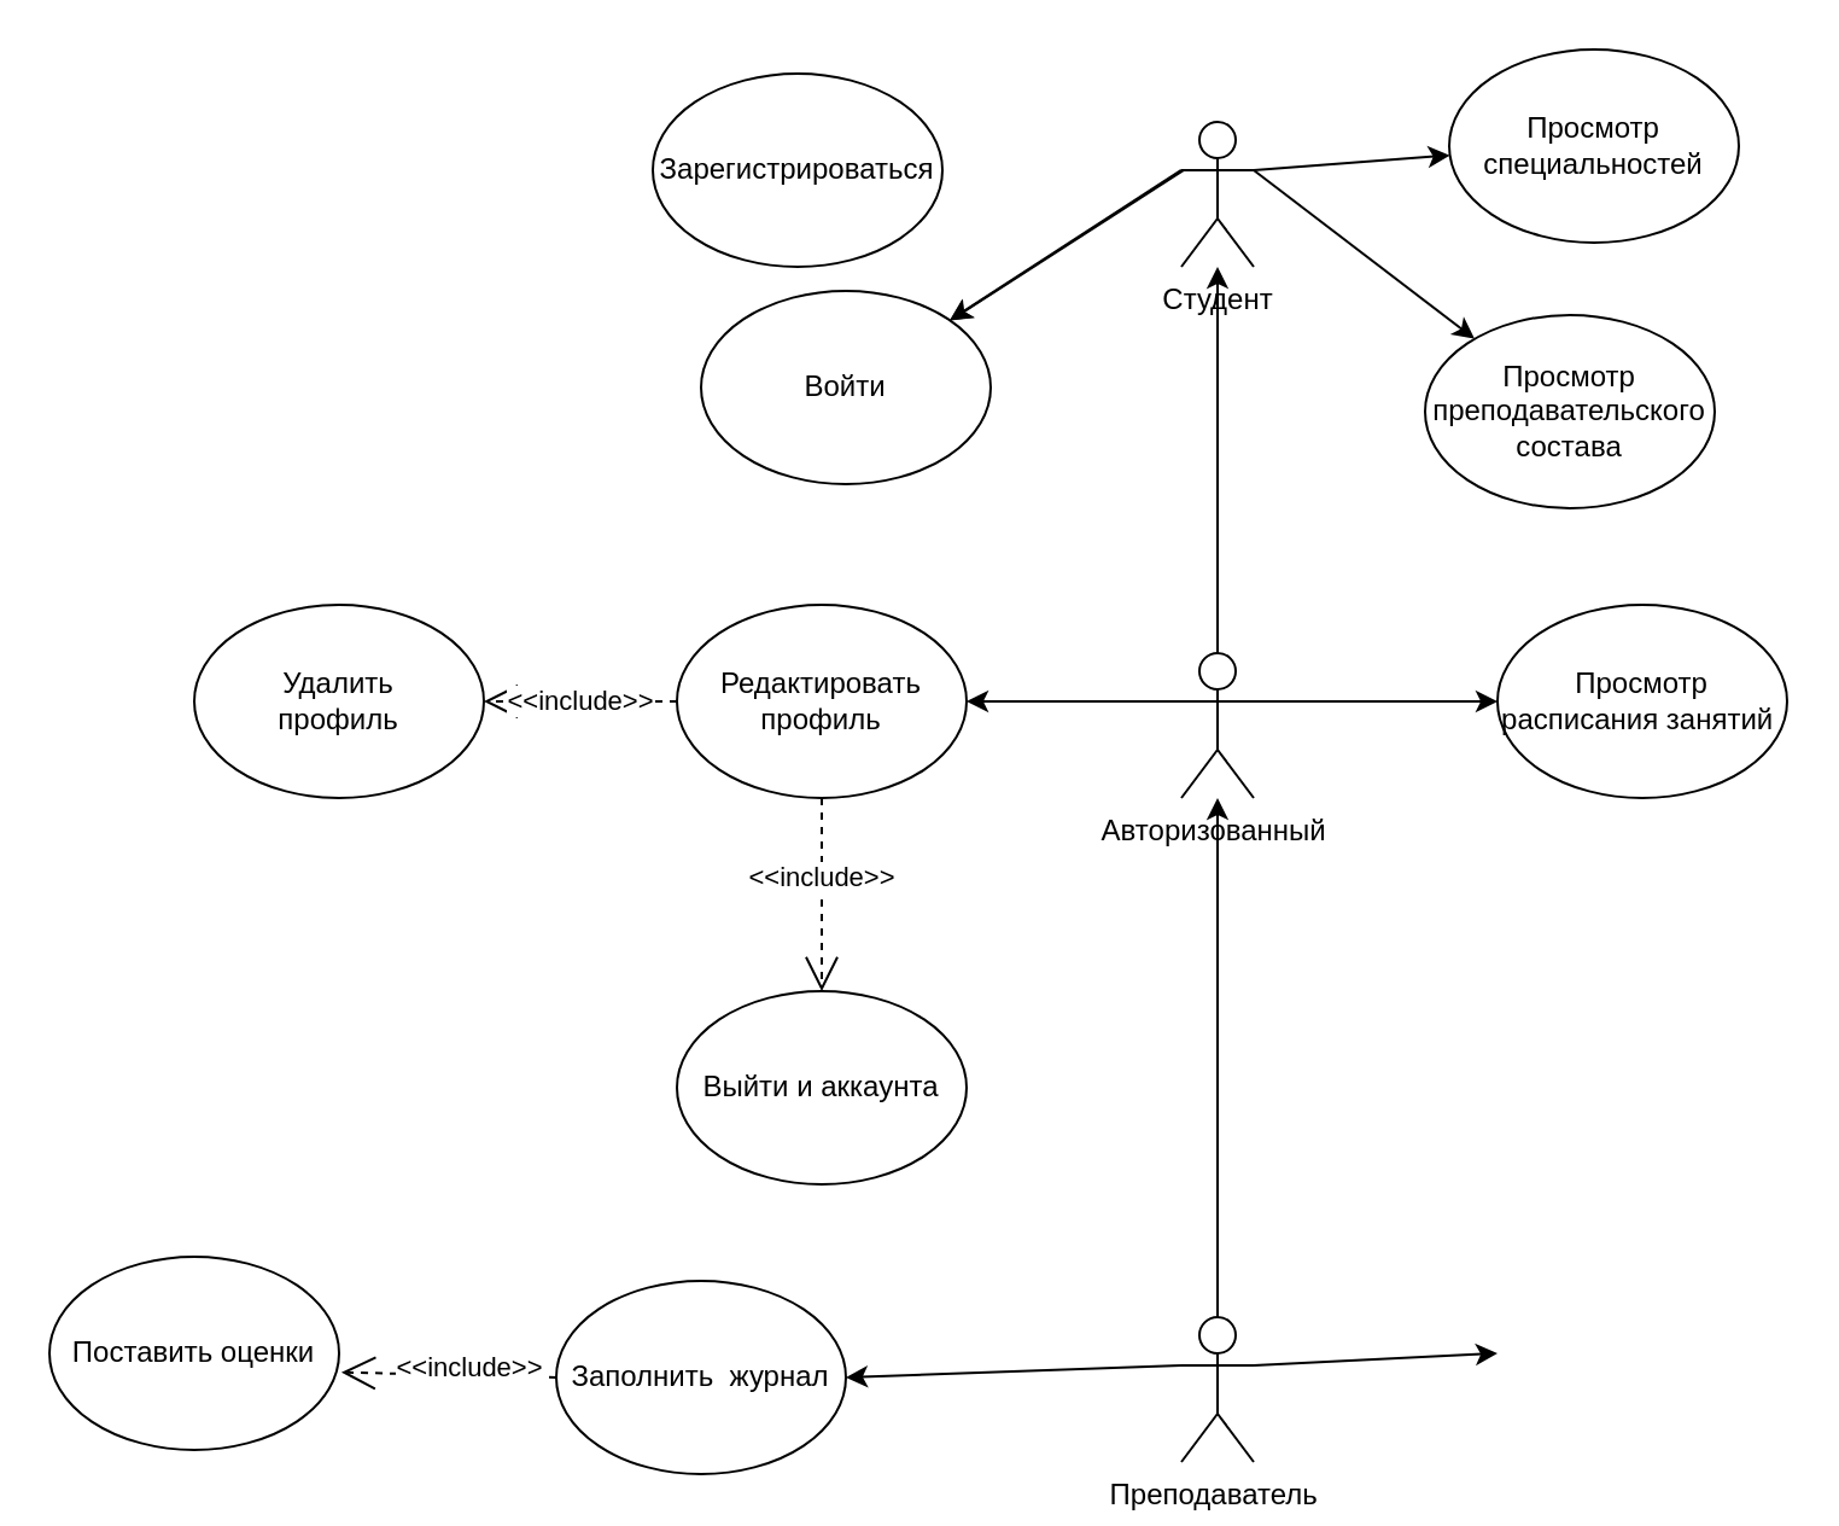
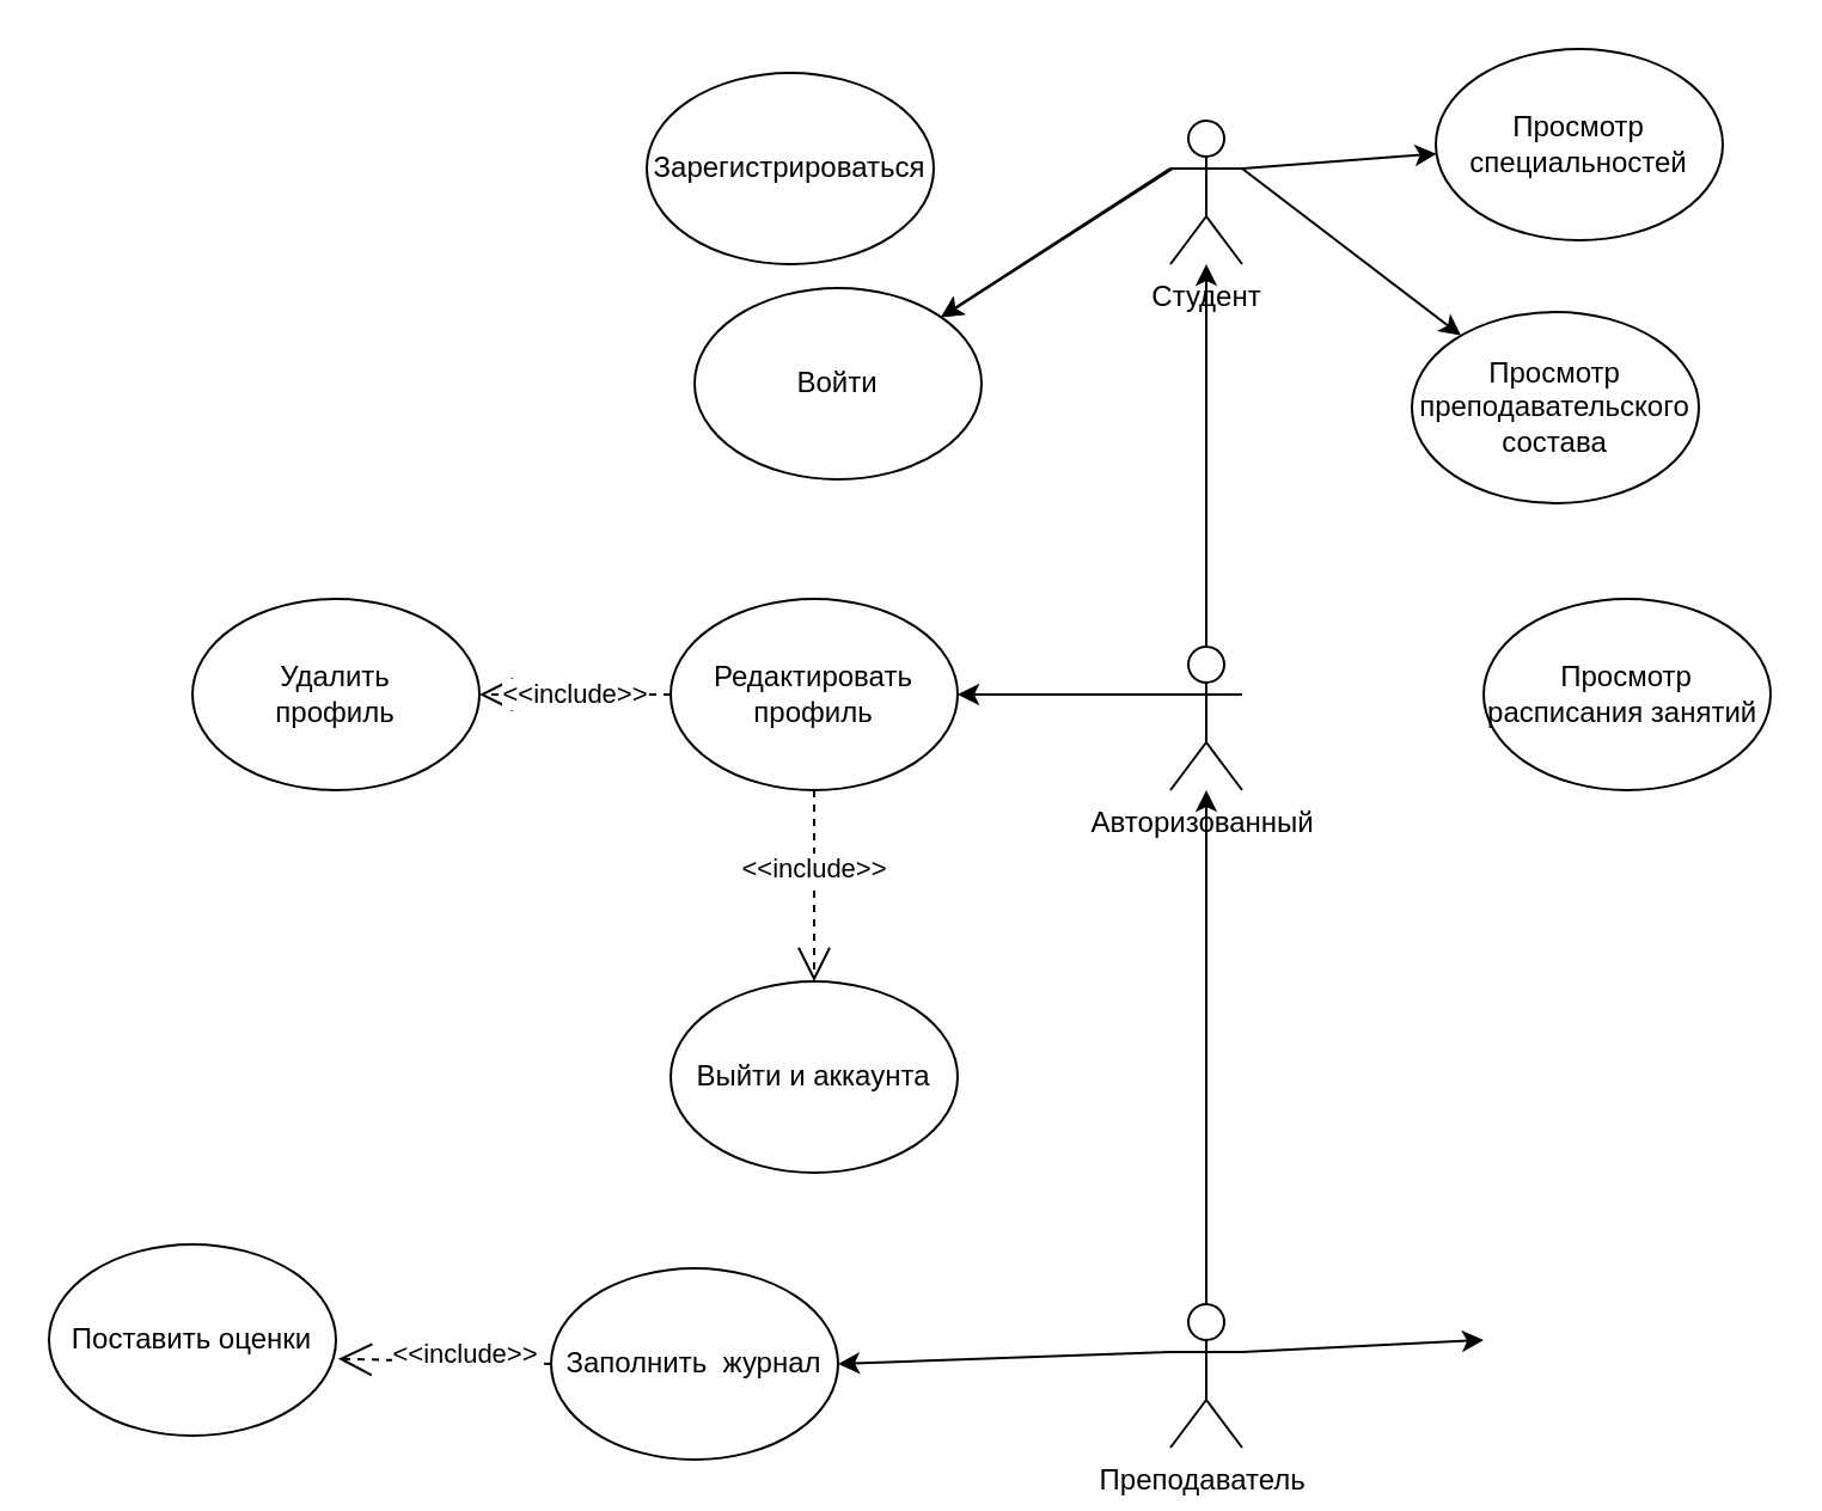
  <mxCell id="0" />
  <mxCell id="1" parent="0" />
  <mxCell id="2" value="Студент&lt;br&gt;&lt;br&gt;" style="shape=umlActor;verticalLabelPosition=bottom;verticalAlign=top;html=1;outlineConnect=0;" vertex="1" parent="1"><mxGeometry x="489" y="50" width="30" height="60" as="geometry" /></mxCell>
  <mxCell id="3" value="" style="endArrow=classic;html=1;rounded=0;exitX=1;exitY=0.333;exitDx=0;exitDy=0;exitPerimeter=0;" edge="1" parent="1" source="2" target="10"><mxGeometry width="50" height="50" relative="1" as="geometry"><mxPoint x="550" y="90" as="sourcePoint" /><mxPoint x="600" y="70" as="targetPoint" /></mxGeometry></mxCell>
  <mxCell id="4" value="" style="endArrow=classic;html=1;rounded=0;exitX=0;exitY=0.333;exitDx=0;exitDy=0;exitPerimeter=0;" edge="1" parent="1" source="2" target="7"><mxGeometry width="50" height="50" relative="1" as="geometry"><mxPoint x="480" y="220" as="sourcePoint" /><mxPoint x="410" y="70" as="targetPoint" /></mxGeometry></mxCell>
  <mxCell id="5" value="Зарегистрироваться" style="ellipse;whiteSpace=wrap;html=1;" vertex="1" parent="1"><mxGeometry x="270" y="30" width="120" height="80" as="geometry" /></mxCell>
  <mxCell id="6" value="" style="endArrow=classic;html=1;rounded=0;" edge="1" parent="1" target="7"><mxGeometry width="50" height="50" relative="1" as="geometry"><mxPoint x="490" y="70" as="sourcePoint" /><mxPoint x="390" y="130" as="targetPoint" /></mxGeometry></mxCell>
  <mxCell id="7" value="Войти" style="ellipse;whiteSpace=wrap;html=1;" vertex="1" parent="1"><mxGeometry x="290" y="120" width="120" height="80" as="geometry" /></mxCell>
  <mxCell id="8" value="" style="endArrow=classic;html=1;rounded=0;exitX=1;exitY=0.333;exitDx=0;exitDy=0;exitPerimeter=0;" edge="1" parent="1" source="2" target="9"><mxGeometry width="50" height="50" relative="1" as="geometry"><mxPoint x="550" y="100" as="sourcePoint" /><mxPoint x="600" y="110" as="targetPoint" /><Array as="points" /></mxGeometry></mxCell>
  <mxCell id="9" value="Просмотр преподавательского состава" style="ellipse;whiteSpace=wrap;html=1;" vertex="1" parent="1"><mxGeometry x="590" y="130" width="120" height="80" as="geometry" /></mxCell>
  <mxCell id="10" value="Просмотр специальностей" style="ellipse;whiteSpace=wrap;html=1;" vertex="1" parent="1"><mxGeometry x="600" y="20" width="120" height="80" as="geometry" /></mxCell>
  <mxCell id="11" value="Авторизованный&amp;nbsp;&lt;br&gt;" style="shape=umlActor;verticalLabelPosition=bottom;verticalAlign=top;html=1;outlineConnect=0;" vertex="1" parent="1"><mxGeometry x="489" y="270" width="30" height="60" as="geometry" /></mxCell>
  <mxCell id="12" value="" style="endArrow=classic;html=1;rounded=0;exitX=0.5;exitY=0;exitDx=0;exitDy=0;exitPerimeter=0;" edge="1" parent="1" source="11" target="2"><mxGeometry width="50" height="50" relative="1" as="geometry"><mxPoint x="504" y="185" as="sourcePoint" /><mxPoint x="554" y="135" as="targetPoint" /><Array as="points" /></mxGeometry></mxCell>
  <mxCell id="13" value="" style="endArrow=classic;html=1;rounded=0;exitX=0;exitY=0.333;exitDx=0;exitDy=0;exitPerimeter=0;" edge="1" parent="1" source="11" target="15"><mxGeometry width="50" height="50" relative="1" as="geometry"><mxPoint x="390" y="320" as="sourcePoint" /><mxPoint x="390" y="290" as="targetPoint" /></mxGeometry></mxCell>
- <mxCell id="14" value="" style="endArrow=classic;html=1;rounded=0;exitX=1;exitY=0.333;exitDx=0;exitDy=0;exitPerimeter=0;" edge="1" parent="1" source="11" target="16"><mxGeometry width="50" height="50" relative="1" as="geometry"><mxPoint x="610" y="300" as="sourcePoint" /><mxPoint x="610" y="290" as="targetPoint" /></mxGeometry></mxCell>
  <mxCell id="15" value="Редактировать профиль" style="ellipse;whiteSpace=wrap;html=1;" vertex="1" parent="1"><mxGeometry x="280" y="250" width="120" height="80" as="geometry" /></mxCell>
  <mxCell id="16" value="Просмотр расписания занятий&amp;nbsp;" style="ellipse;whiteSpace=wrap;html=1;" vertex="1" parent="1"><mxGeometry x="620" y="250" width="120" height="80" as="geometry" /></mxCell>
  <mxCell id="17" value="&amp;lt;&amp;lt;include&amp;gt;&amp;gt;" style="endArrow=open;endSize=12;dashed=1;html=1;rounded=0;exitX=0;exitY=0.5;exitDx=0;exitDy=0;" edge="1" parent="1" source="15" target="19"><mxGeometry width="160" relative="1" as="geometry"><mxPoint x="380" y="400" as="sourcePoint" /><mxPoint x="200" y="290" as="targetPoint" /></mxGeometry></mxCell>
  <mxCell id="18" value="&amp;lt;&amp;lt;include&amp;gt;&amp;gt;" style="endArrow=open;endSize=12;dashed=1;html=1;rounded=0;exitX=0.5;exitY=1;exitDx=0;exitDy=0;" edge="1" parent="1" source="15" target="20"><mxGeometry x="-0.167" width="160" relative="1" as="geometry"><mxPoint x="270" y="490" as="sourcePoint" /><mxPoint x="340" y="450" as="targetPoint" /><Array as="points"><mxPoint x="340" y="410" /></Array><mxPoint as="offset" /></mxGeometry></mxCell>
  <mxCell id="19" value="Удалить&lt;br&gt;профиль" style="ellipse;whiteSpace=wrap;html=1;" vertex="1" parent="1"><mxGeometry x="80" y="250" width="120" height="80" as="geometry" /></mxCell>
  <mxCell id="20" value="Выйти и аккаунта" style="ellipse;whiteSpace=wrap;html=1;" vertex="1" parent="1"><mxGeometry x="280" y="410" width="120" height="80" as="geometry" /></mxCell>
  <mxCell id="21" value="Преподаватель&amp;nbsp;&lt;br&gt;" style="shape=umlActor;verticalLabelPosition=bottom;verticalAlign=top;html=1;outlineConnect=0;" vertex="1" parent="1"><mxGeometry x="489" y="545" width="30" height="60" as="geometry" /></mxCell>
  <mxCell id="22" value="" style="endArrow=classic;html=1;rounded=0;exitX=0.5;exitY=0;exitDx=0;exitDy=0;exitPerimeter=0;" edge="1" parent="1" source="21" target="11"><mxGeometry width="50" height="50" relative="1" as="geometry"><mxPoint x="480" y="400" as="sourcePoint" /><mxPoint x="530" y="350" as="targetPoint" /></mxGeometry></mxCell>
  <mxCell id="23" value="" style="endArrow=classic;html=1;rounded=0;exitX=0;exitY=0.333;exitDx=0;exitDy=0;exitPerimeter=0;entryX=1;entryY=0.5;entryDx=0;entryDy=0;" edge="1" parent="1" source="21" target="25"><mxGeometry width="50" height="50" relative="1" as="geometry"><mxPoint x="370" y="580" as="sourcePoint" /><mxPoint x="390" y="570" as="targetPoint" /></mxGeometry></mxCell>
  <mxCell id="24" value="" style="endArrow=classic;html=1;rounded=0;exitX=1;exitY=0.333;exitDx=0;exitDy=0;exitPerimeter=0;" edge="1" parent="1" source="21"><mxGeometry width="50" height="50" relative="1" as="geometry"><mxPoint x="590" y="580" as="sourcePoint" /><mxPoint x="620" y="560" as="targetPoint" /></mxGeometry></mxCell>
  <mxCell id="25" value="Заполнить&amp;nbsp; журнал" style="ellipse;whiteSpace=wrap;html=1;" vertex="1" parent="1"><mxGeometry x="230" y="530" width="120" height="80" as="geometry" /></mxCell>
  <mxCell id="26" value="&amp;lt;&amp;lt;include&amp;gt;&amp;gt;" style="endArrow=open;endSize=12;dashed=1;html=1;rounded=0;exitX=0;exitY=0.5;exitDx=0;exitDy=0;entryX=1.008;entryY=0.598;entryDx=0;entryDy=0;entryPerimeter=0;" edge="1" parent="1" source="25" target="27"><mxGeometry x="-0.197" y="-3" width="160" relative="1" as="geometry"><mxPoint x="240" y="360" as="sourcePoint" /><mxPoint x="140" y="560" as="targetPoint" /><Array as="points" /><mxPoint as="offset" /></mxGeometry></mxCell>
  <mxCell id="27" value="Поставить оценки" style="ellipse;whiteSpace=wrap;html=1;" vertex="1" parent="1"><mxGeometry x="20" y="520" width="120" height="80" as="geometry" /></mxCell>
